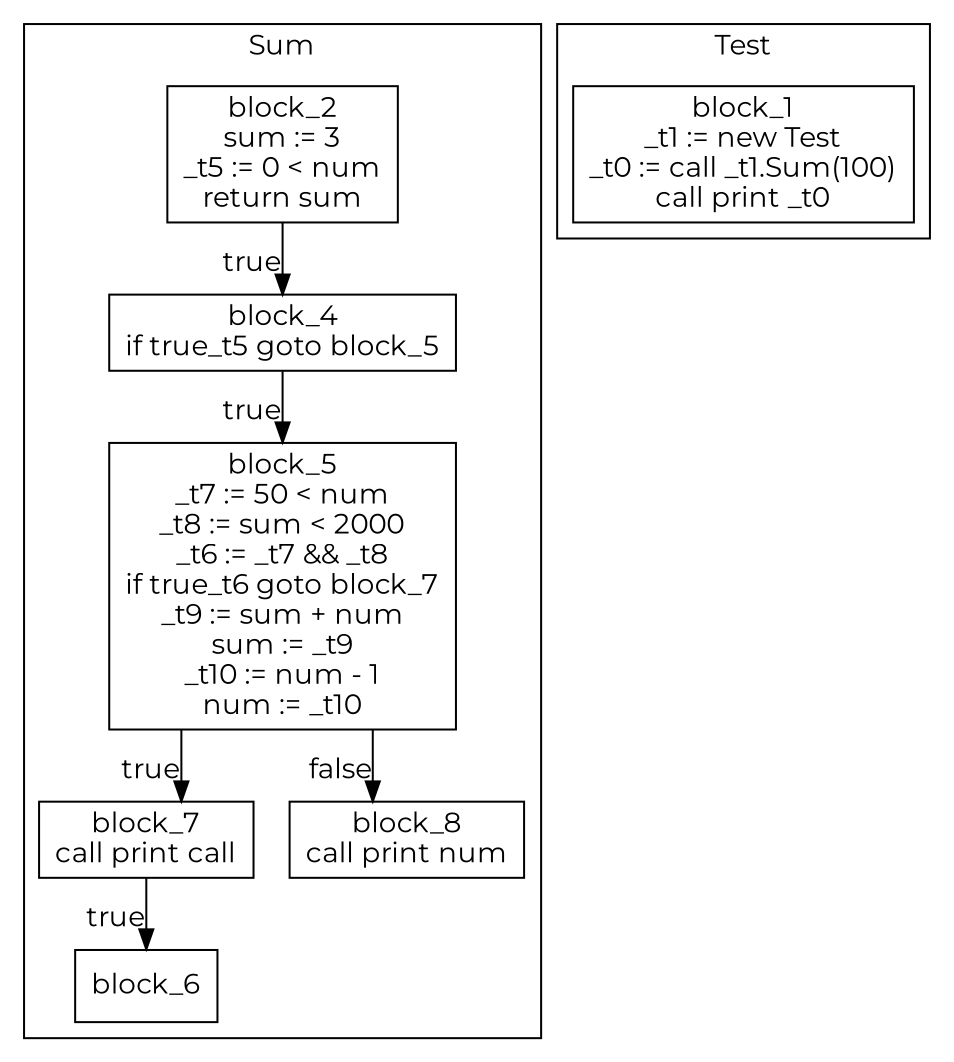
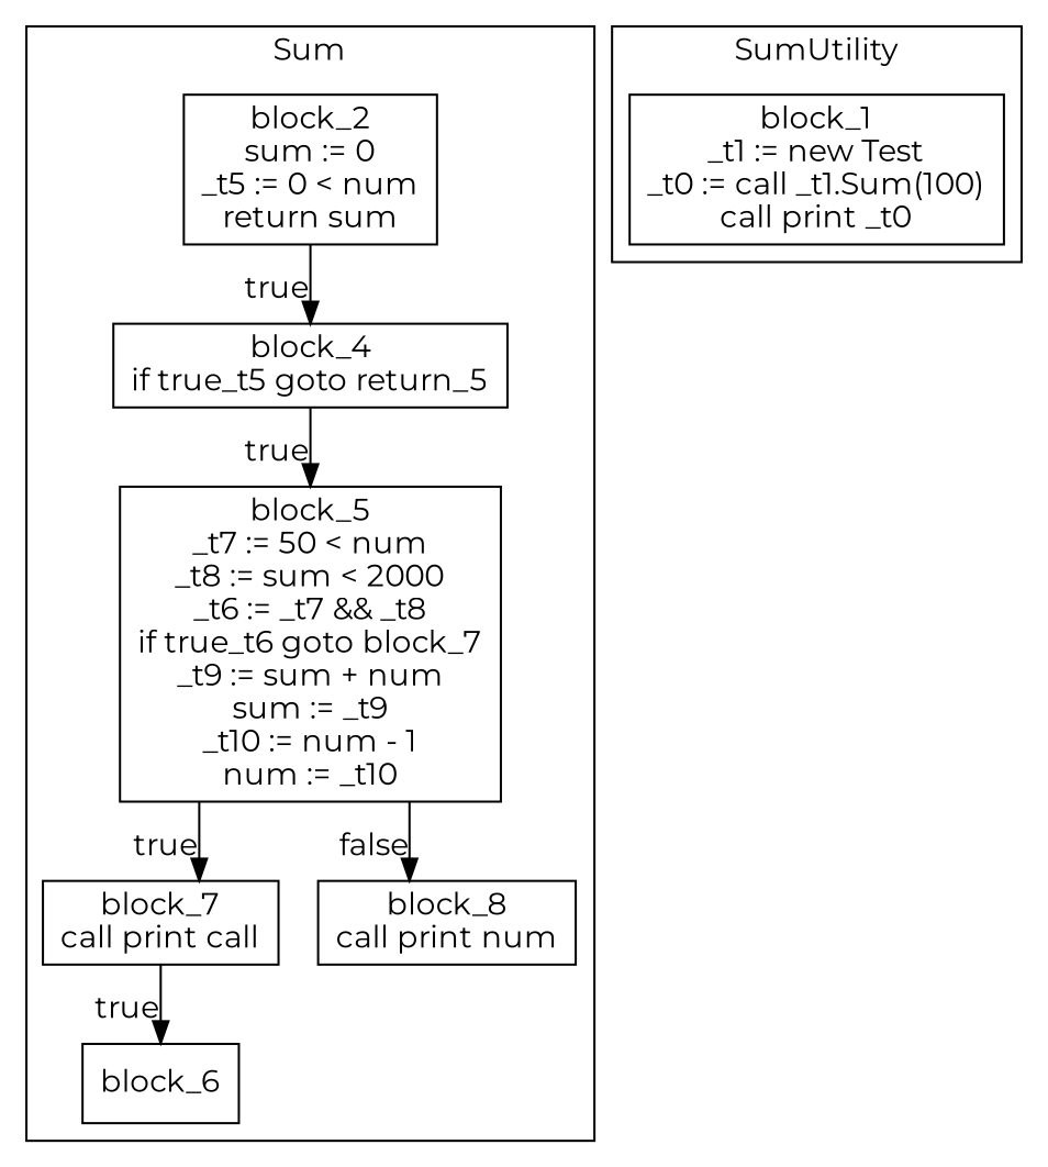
  digraph {
    fontname=Montserrat
    splines=ortho
    node [fontname=Montserrat shape=box]
    edge [fontname=Montserrat xlabel=true]
-   n1 [label="block_2\nsum := 3\n_t5 := 0 < num\nreturn sum\n"]
-   n2 [label="block_4\nif true_t5 goto block_5\n"]
+   n1 [label="block_2\nsum := 0\n_t5 := 0 < num\nreturn sum\n"]
+   n2 [label="block_4\nif true_t5 goto return_5\n"]
    n3 [label="block_5\n_t7 := 50 < num\n_t8 := sum < 2000\n_t6 := _t7 && _t8\nif true_t6 goto block_7\n_t9 := sum + num\nsum := _t9\n_t10 := num - 1\nnum := _t10\n"]
    n4 [label="block_7\ncall print call\n"]
    n5 [label="block_8\ncall print num\n"]
    n6 [label="block_6\n"]
    n7 [label="block_1\n_t1 := new Test\n_t0 := call _t1.Sum(100)\ncall print _t0\n"]
    subgraph cluster_1 {
      label=Sum
      n1
      n2
      n3
      n4
      n5
      n6
    }
    subgraph cluster_2 {
-     label=Test
+     label=SumUtility
      n7
    }
    n1 -> n2
    n2 -> n3
    n3 -> n4
    n3 -> n5 [xlabel=false]
    n4 -> n6
  }
